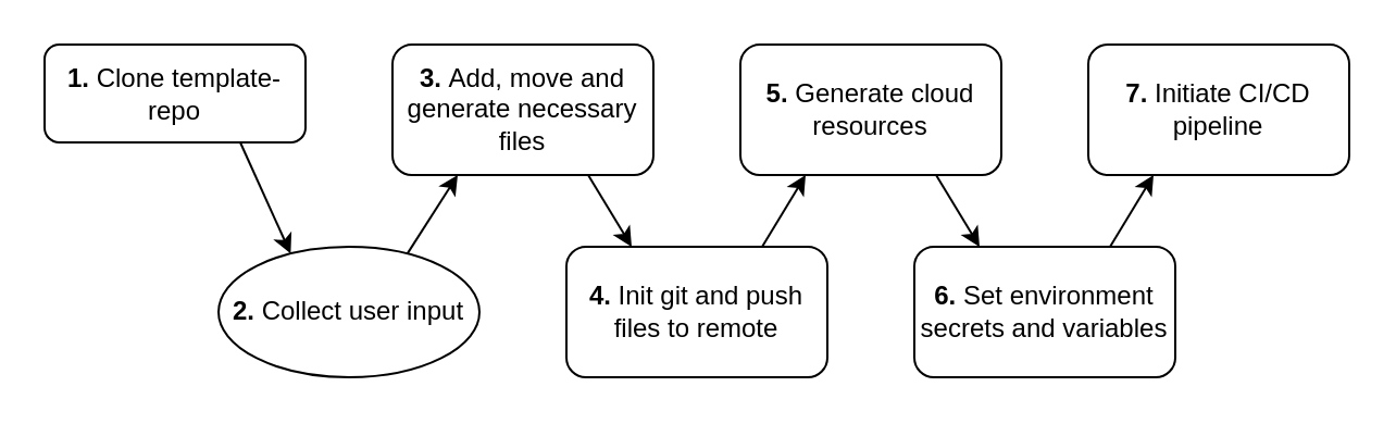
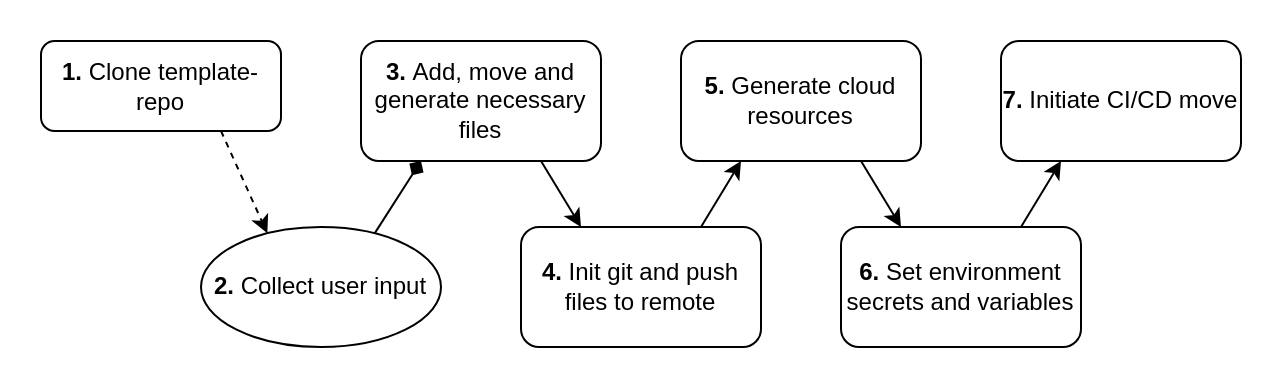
  <mxCell id="0" />
  <mxCell id="1" parent="0" />
  <mxCell id="2" value="&lt;b&gt;1. &lt;/b&gt;Clone template-repo" style="rounded=1;whiteSpace=wrap;html=1;" vertex="1" parent="1"><mxGeometry x="20" y="20" width="120" height="45" as="geometry" /></mxCell>
  <mxCell id="3" value="&lt;b&gt;2. &lt;/b&gt;Collect user input" style="ellipse;whiteSpace=wrap;html=1;" vertex="1" parent="1"><mxGeometry x="100" y="113" width="120" height="60" as="geometry" /></mxCell>
  <mxCell id="4" value="&lt;b&gt;3.&lt;/b&gt;&amp;nbsp;Add, move and generate necessary files" style="rounded=1;whiteSpace=wrap;html=1;" vertex="1" parent="1"><mxGeometry x="180" y="20" width="120" height="60" as="geometry" /></mxCell>
  <mxCell id="5" value="&lt;b&gt;4. &lt;/b&gt;Init git and push files to remote" style="rounded=1;whiteSpace=wrap;html=1;" vertex="1" parent="1"><mxGeometry x="260" y="113" width="120" height="60" as="geometry" /></mxCell>
  <mxCell id="6" value="&lt;b&gt;5.&lt;/b&gt; Generate cloud resources" style="rounded=1;whiteSpace=wrap;html=1;" vertex="1" parent="1"><mxGeometry x="340" y="20" width="120" height="60" as="geometry" /></mxCell>
  <mxCell id="7" value="&lt;b&gt;6.&lt;/b&gt;&amp;nbsp;Set environment secrets and variables" style="rounded=1;whiteSpace=wrap;html=1;" vertex="1" parent="1"><mxGeometry x="420" y="113" width="120" height="60" as="geometry" /></mxCell>
- <mxCell id="8" value="&lt;b&gt;7. &lt;/b&gt;Initiate&amp;nbsp;CI/CD pipeline" style="rounded=1;whiteSpace=wrap;html=1;" vertex="1" parent="1"><mxGeometry x="500" y="20" width="120" height="60" as="geometry" /></mxCell>
- <mxCell id="9" value="" style="endArrow=classic;html=1;rounded=0;exitX=0.75;exitY=0;exitDx=0;exitDy=0;entryX=0.25;entryY=1;entryDx=0;entryDy=0;" edge="1" parent="1" source="3" target="4"><mxGeometry width="50" height="50" relative="1" as="geometry"><mxPoint x="220" y="113" as="sourcePoint" /><mxPoint x="240" y="146" as="targetPoint" /></mxGeometry></mxCell>
- <mxCell id="10" value="" style="endArrow=classic;html=1;rounded=0;exitX=0.75;exitY=1;exitDx=0;exitDy=0;entryX=0.25;entryY=0;entryDx=0;entryDy=0;" edge="1" parent="1" source="2" target="3"><mxGeometry width="50" height="50" relative="1" as="geometry"><mxPoint x="110" y="80" as="sourcePoint" /><mxPoint x="130" y="47" as="targetPoint" /></mxGeometry></mxCell>
+ <mxCell id="8" value="&lt;b&gt;7. &lt;/b&gt;Initiate&amp;nbsp;CI/CD move" style="rounded=1;whiteSpace=wrap;html=1;" vertex="1" parent="1"><mxGeometry x="500" y="20" width="120" height="60" as="geometry" /></mxCell>
+ <mxCell id="9" value="" style="endArrow=diamond;html=1;rounded=0;exitX=0.75;exitY=0;exitDx=0;exitDy=0;entryX=0.25;entryY=1;entryDx=0;entryDy=0;" edge="1" parent="1" source="3" target="4"><mxGeometry width="50" height="50" relative="1" as="geometry"><mxPoint x="220" y="113" as="sourcePoint" /><mxPoint x="240" y="146" as="targetPoint" /></mxGeometry></mxCell>
+ <mxCell id="10" value="" style="endArrow=classic;html=1;rounded=0;exitX=0.75;exitY=1;exitDx=0;exitDy=0;entryX=0.25;entryY=0;entryDx=0;entryDy=0;dashed=1;" edge="1" parent="1" source="2" target="3"><mxGeometry width="50" height="50" relative="1" as="geometry"><mxPoint x="110" y="80" as="sourcePoint" /><mxPoint x="130" y="47" as="targetPoint" /></mxGeometry></mxCell>
  <mxCell id="11" value="" style="endArrow=classic;html=1;rounded=0;exitX=0.75;exitY=1;exitDx=0;exitDy=0;entryX=0.25;entryY=0;entryDx=0;entryDy=0;" edge="1" parent="1"><mxGeometry width="50" height="50" relative="1" as="geometry"><mxPoint x="270" y="80" as="sourcePoint" /><mxPoint x="290" y="113" as="targetPoint" /></mxGeometry></mxCell>
  <mxCell id="12" value="" style="endArrow=classic;html=1;rounded=0;exitX=0.75;exitY=0;exitDx=0;exitDy=0;entryX=0.25;entryY=1;entryDx=0;entryDy=0;" edge="1" parent="1"><mxGeometry width="50" height="50" relative="1" as="geometry"><mxPoint x="350" y="113" as="sourcePoint" /><mxPoint x="370" y="80" as="targetPoint" /></mxGeometry></mxCell>
  <mxCell id="13" value="" style="endArrow=classic;html=1;rounded=0;exitX=0.75;exitY=1;exitDx=0;exitDy=0;entryX=0.25;entryY=0;entryDx=0;entryDy=0;" edge="1" parent="1"><mxGeometry width="50" height="50" relative="1" as="geometry"><mxPoint x="430" y="80" as="sourcePoint" /><mxPoint x="450" y="113" as="targetPoint" /></mxGeometry></mxCell>
  <mxCell id="14" value="" style="endArrow=classic;html=1;rounded=0;exitX=0.75;exitY=0;exitDx=0;exitDy=0;entryX=0.25;entryY=1;entryDx=0;entryDy=0;" edge="1" parent="1"><mxGeometry width="50" height="50" relative="1" as="geometry"><mxPoint x="510" y="113" as="sourcePoint" /><mxPoint x="530" y="80" as="targetPoint" /></mxGeometry></mxCell>
